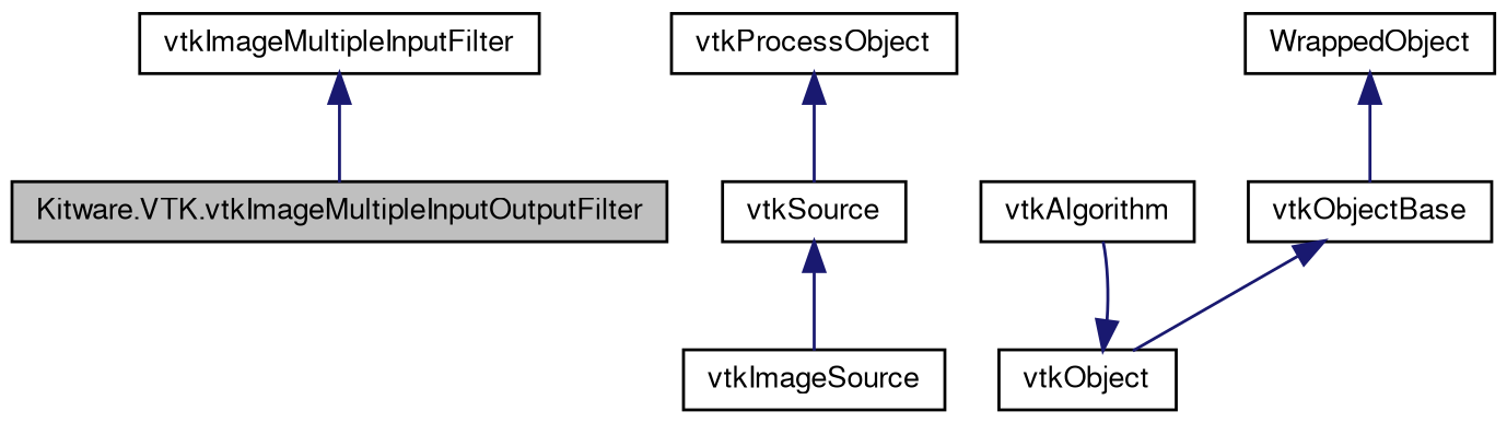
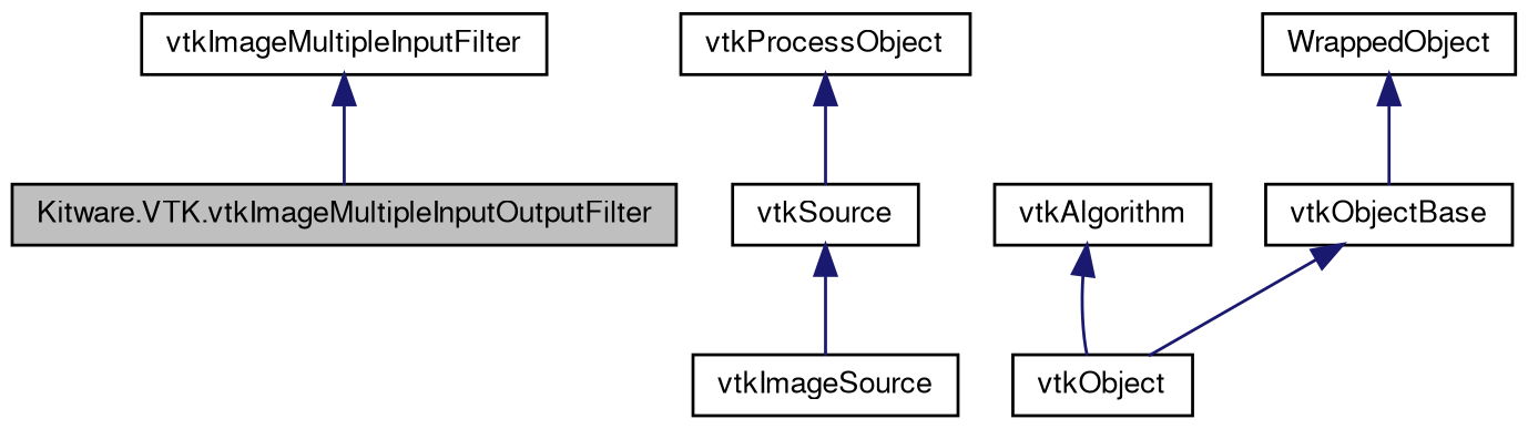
  digraph {
    node [color=black fontname=FreeSans fontsize=10 shape=record]
    edge [color=midnightblue dir=back fontname=FreeSans fontsize=10 labelfontname=FreeSans labelfontsize=10 style=solid]
    n1 [fillcolor=grey75 fontcolor=black height=0.2 label="Kitware.VTK.vtkImageMultipleInputOutputFilter" style=filled width=0.4]
    n2 [height=0.2 label=vtkImageMultipleInputFilter width=0.4]
    n3 [height=0.2 label=vtkImageSource width=0.4]
    n4 [height=0.2 label=vtkSource width=0.4]
    n5 [height=0.2 label=vtkProcessObject width=0.4]
    n6 [height=0.2 label=vtkAlgorithm width=0.4]
    n7 [height=0.2 label=vtkObject width=0.4]
    n8 [height=0.2 label=vtkObjectBase width=0.4]
    n9 [height=0.2 label=WrappedObject width=0.4]
    n2 -> n1
    n4 -> n3
    n5 -> n4
-   n7 -> n6
+   n6 -> n7
    n8 -> n7
    n9 -> n8
  }
